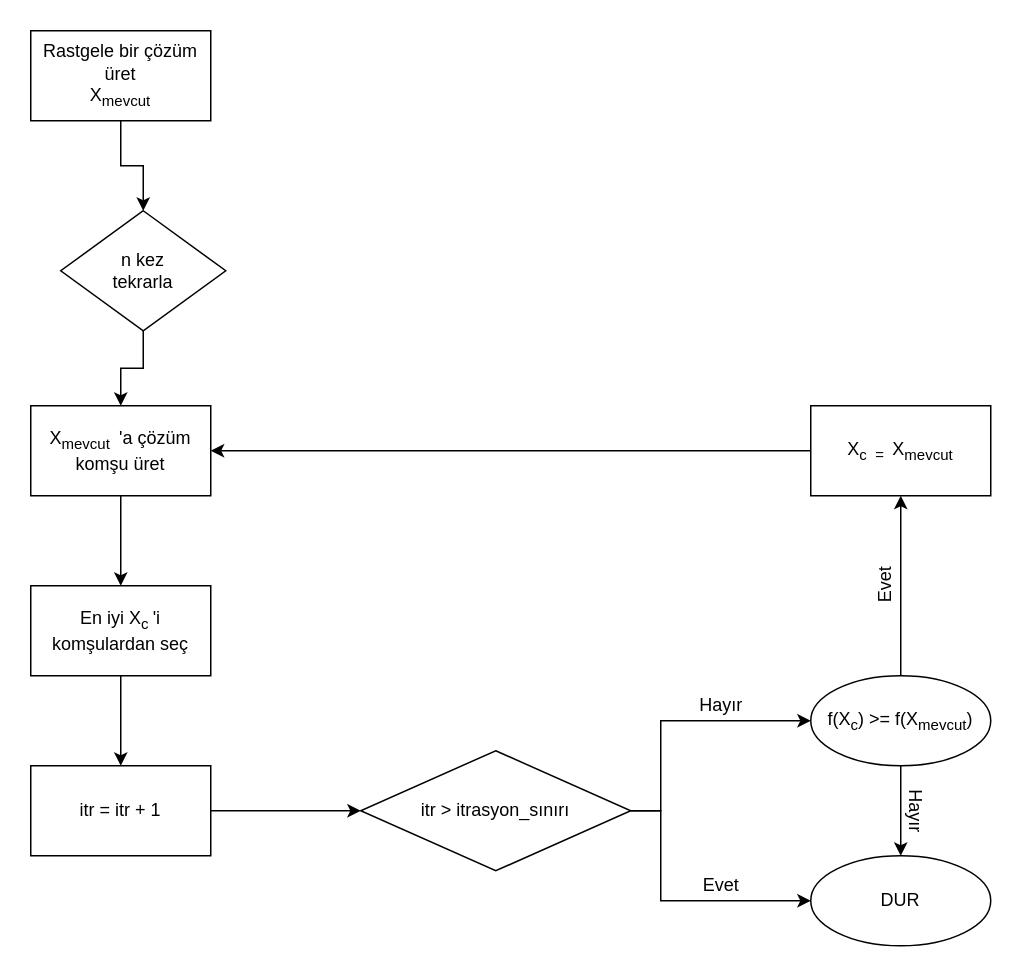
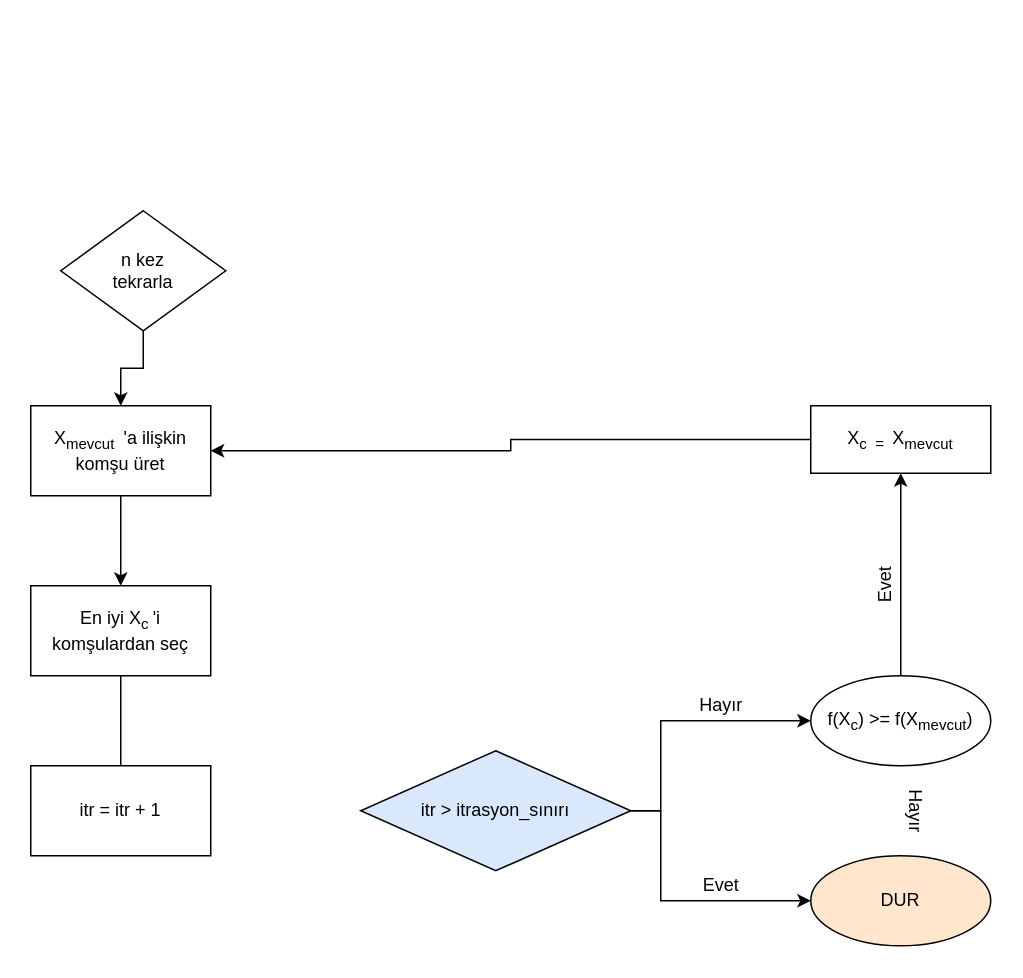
  <mxCell id="0" />
  <mxCell id="1" parent="0" />
- <mxCell id="2" style="edgeStyle=orthogonalEdgeStyle;rounded=0;orthogonalLoop=1;jettySize=auto;html=1;entryX=0.5;entryY=0;entryDx=0;entryDy=0;" edge="1" parent="1" source="3" target="24"><mxGeometry relative="1" as="geometry" /></mxCell>
- <mxCell id="3" value="Rastgele bir çözüm üret&lt;br&gt;X&lt;sub&gt;mevcut&lt;/sub&gt;" style="rounded=0;whiteSpace=wrap;html=1;" vertex="1" parent="1"><mxGeometry x="20" y="20" width="120" height="60" as="geometry" /></mxCell>
  <mxCell id="4" value="" style="edgeStyle=orthogonalEdgeStyle;rounded=0;orthogonalLoop=1;jettySize=auto;html=1;" edge="1" parent="1" source="5" target="7"><mxGeometry relative="1" as="geometry" /></mxCell>
- <mxCell id="5" value="X&lt;sub&gt;mevcut&amp;nbsp;&lt;/sub&gt;&amp;nbsp;'a çözüm komşu üret" style="rounded=0;whiteSpace=wrap;html=1;" vertex="1" parent="1"><mxGeometry x="20" y="270" width="120" height="60" as="geometry" /></mxCell>
- <mxCell id="6" value="" style="edgeStyle=orthogonalEdgeStyle;rounded=0;orthogonalLoop=1;jettySize=auto;html=1;" edge="1" parent="1" source="7" target="9"><mxGeometry relative="1" as="geometry" /></mxCell>
+ <mxCell id="5" value="X&lt;sub&gt;mevcut&amp;nbsp;&lt;/sub&gt;&amp;nbsp;'a ilişkin komşu üret" style="rounded=0;whiteSpace=wrap;html=1;" vertex="1" parent="1"><mxGeometry x="20" y="270" width="120" height="60" as="geometry" /></mxCell>
+ <mxCell id="6" value="" style="edgeStyle=orthogonalEdgeStyle;rounded=0;orthogonalLoop=1;jettySize=auto;html=1;endArrow=none;" edge="1" parent="1" source="7" target="9"><mxGeometry relative="1" as="geometry" /></mxCell>
  <mxCell id="7" value="En iyi X&lt;sub&gt;c&amp;nbsp;&lt;/sub&gt;'i komşulardan seç" style="whiteSpace=wrap;html=1;rounded=0;" vertex="1" parent="1"><mxGeometry x="20" y="390" width="120" height="60" as="geometry" /></mxCell>
- <mxCell id="8" value="" style="edgeStyle=orthogonalEdgeStyle;rounded=0;orthogonalLoop=1;jettySize=auto;html=1;" edge="1" parent="1" source="9" target="12"><mxGeometry relative="1" as="geometry" /></mxCell>
  <mxCell id="9" value="itr = itr + 1" style="whiteSpace=wrap;html=1;rounded=0;" vertex="1" parent="1"><mxGeometry x="20" y="510" width="120" height="60" as="geometry" /></mxCell>
  <mxCell id="10" value="" style="edgeStyle=orthogonalEdgeStyle;rounded=0;orthogonalLoop=1;jettySize=auto;html=1;" edge="1" parent="1" source="12" target="15"><mxGeometry relative="1" as="geometry"><Array as="points"><mxPoint x="440" y="540" /><mxPoint x="440" y="480" /></Array></mxGeometry></mxCell>
  <mxCell id="11" value="" style="edgeStyle=orthogonalEdgeStyle;rounded=0;orthogonalLoop=1;jettySize=auto;html=1;" edge="1" parent="1" source="12" target="16"><mxGeometry relative="1" as="geometry"><Array as="points"><mxPoint x="440" y="540" /><mxPoint x="440" y="600" /></Array></mxGeometry></mxCell>
- <mxCell id="12" value="itr &amp;gt; itrasyon_sınırı" style="rhombus;whiteSpace=wrap;html=1;rounded=0;" vertex="1" parent="1"><mxGeometry x="240" y="500" width="180" height="80" as="geometry" /></mxCell>
+ <mxCell id="12" value="itr &amp;gt; itrasyon_sınırı" style="rhombus;whiteSpace=wrap;html=1;rounded=0;fillColor=#dae8fc;" vertex="1" parent="1"><mxGeometry x="240" y="500" width="180" height="80" as="geometry" /></mxCell>
  <mxCell id="13" value="" style="edgeStyle=orthogonalEdgeStyle;rounded=0;orthogonalLoop=1;jettySize=auto;html=1;" edge="1" parent="1" source="15" target="20"><mxGeometry relative="1" as="geometry" /></mxCell>
- <mxCell id="14" value="" style="edgeStyle=orthogonalEdgeStyle;rounded=0;orthogonalLoop=1;jettySize=auto;html=1;" edge="1" parent="1" source="15" target="16"><mxGeometry relative="1" as="geometry" /></mxCell>
  <mxCell id="15" value="f(X&lt;sub&gt;c&lt;/sub&gt;) &amp;gt;= f(X&lt;sub&gt;mevcut&lt;/sub&gt;)" style="ellipse;whiteSpace=wrap;html=1;rounded=0;" vertex="1" parent="1"><mxGeometry x="540" y="450" width="120" height="60" as="geometry" /></mxCell>
- <mxCell id="16" value="DUR" style="ellipse;whiteSpace=wrap;html=1;rounded=0;" vertex="1" parent="1"><mxGeometry x="540" y="570" width="120" height="60" as="geometry" /></mxCell>
+ <mxCell id="16" value="DUR" style="ellipse;whiteSpace=wrap;html=1;rounded=0;fillColor=#ffe6cc;" vertex="1" parent="1"><mxGeometry x="540" y="570" width="120" height="60" as="geometry" /></mxCell>
  <mxCell id="17" value="Hayır" style="text;html=1;align=center;verticalAlign=middle;resizable=0;points=[];autosize=1;strokeColor=none;fillColor=none;" vertex="1" parent="1"><mxGeometry x="460" y="460" width="40" height="20" as="geometry" /></mxCell>
  <mxCell id="18" value="Evet" style="text;html=1;align=center;verticalAlign=middle;resizable=0;points=[];autosize=1;strokeColor=none;fillColor=none;" vertex="1" parent="1"><mxGeometry x="460" y="580" width="40" height="20" as="geometry" /></mxCell>
  <mxCell id="19" style="edgeStyle=orthogonalEdgeStyle;rounded=0;orthogonalLoop=1;jettySize=auto;html=1;entryX=1;entryY=0.5;entryDx=0;entryDy=0;" edge="1" parent="1" source="20" target="5"><mxGeometry relative="1" as="geometry" /></mxCell>
- <mxCell id="20" value="X&lt;sub&gt;c&amp;nbsp; =&amp;nbsp;&amp;nbsp;&lt;/sub&gt;X&lt;sub&gt;mevcut&lt;/sub&gt;" style="whiteSpace=wrap;html=1;rounded=0;" vertex="1" parent="1"><mxGeometry x="540" y="270" width="120" height="60" as="geometry" /></mxCell>
+ <mxCell id="20" value="X&lt;sub&gt;c&amp;nbsp; =&amp;nbsp;&amp;nbsp;&lt;/sub&gt;X&lt;sub&gt;mevcut&lt;/sub&gt;" style="whiteSpace=wrap;html=1;rounded=0;" vertex="1" parent="1"><mxGeometry x="540" y="270" width="120" height="45" as="geometry" /></mxCell>
  <mxCell id="21" value="Evet" style="text;html=1;align=center;verticalAlign=middle;resizable=0;points=[];autosize=1;strokeColor=none;fillColor=none;rotation=-90;" vertex="1" parent="1"><mxGeometry x="570" y="380" width="40" height="20" as="geometry" /></mxCell>
  <mxCell id="22" value="Hayır" style="text;html=1;align=center;verticalAlign=middle;resizable=0;points=[];autosize=1;strokeColor=none;fillColor=none;rotation=90;" vertex="1" parent="1"><mxGeometry x="590" y="530" width="40" height="20" as="geometry" /></mxCell>
  <mxCell id="23" value="" style="edgeStyle=orthogonalEdgeStyle;rounded=0;orthogonalLoop=1;jettySize=auto;html=1;" edge="1" parent="1" source="24" target="5"><mxGeometry relative="1" as="geometry" /></mxCell>
  <mxCell id="24" value="n kez&lt;br&gt;tekrarla" style="rhombus;whiteSpace=wrap;html=1;rounded=0;" vertex="1" parent="1"><mxGeometry x="40" y="140" width="110" height="80" as="geometry" /></mxCell>
